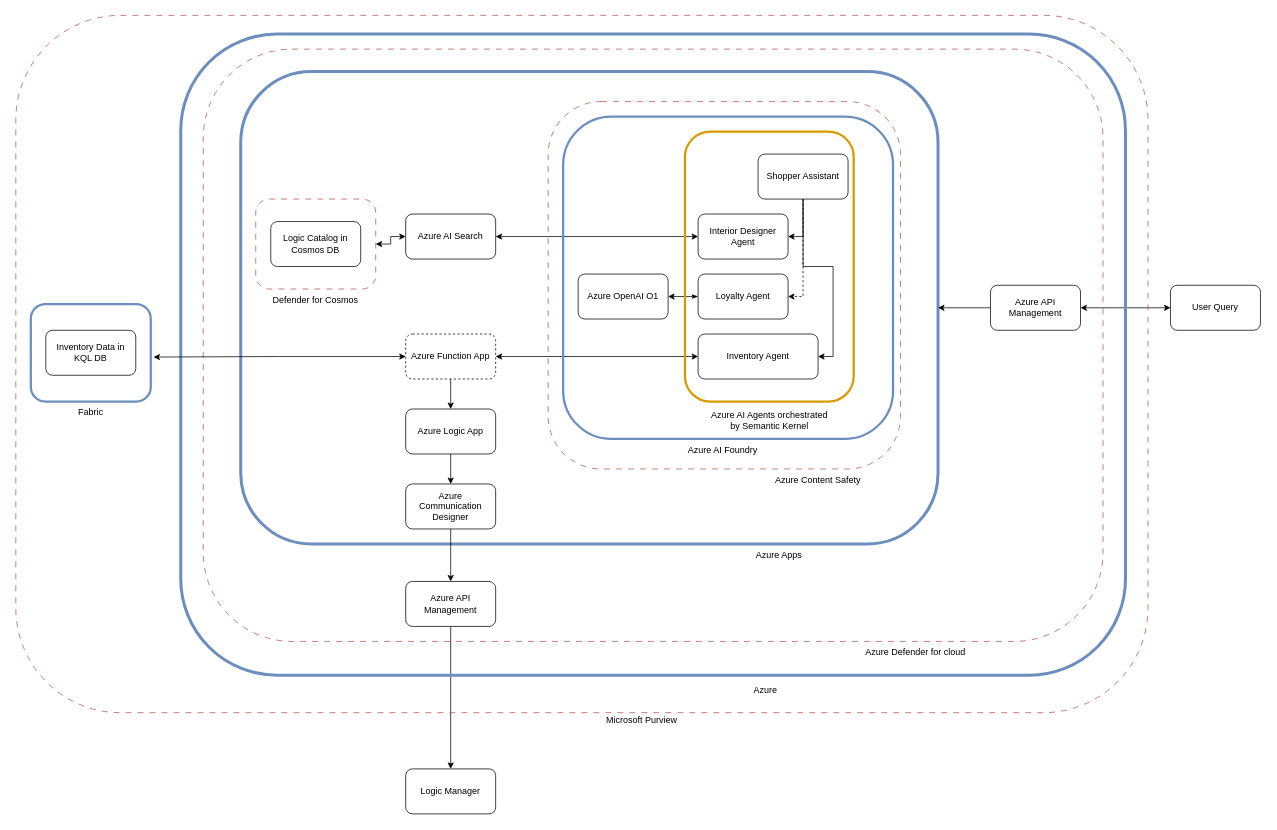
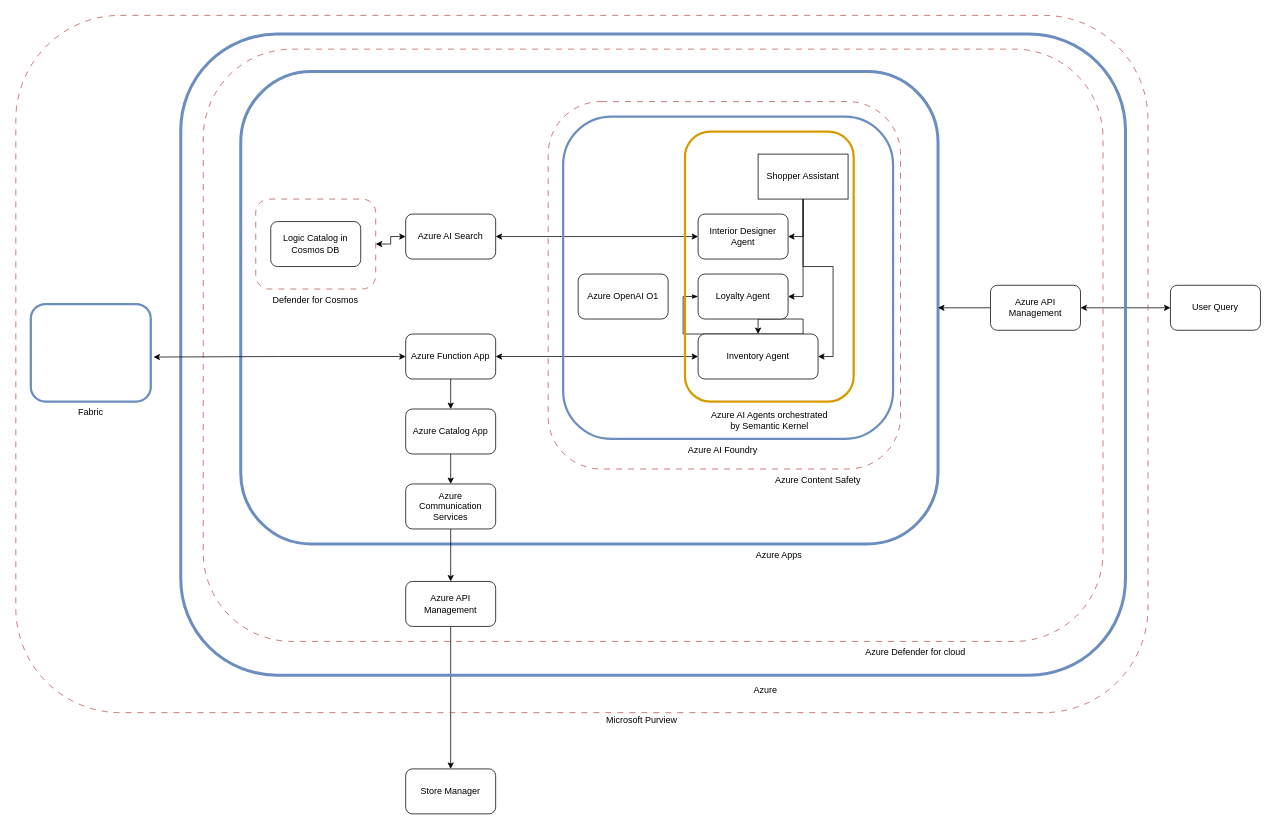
  <mxCell id="0" />
  <mxCell id="1" parent="0" />
  <mxCell id="2" style="edgeStyle=orthogonalEdgeStyle;rounded=0;orthogonalLoop=1;jettySize=auto;html=1;exitX=0.5;exitY=1;exitDx=0;exitDy=0;entryX=0.5;entryY=0;entryDx=0;entryDy=0;" edge="1" parent="1" source="3" target="6"><mxGeometry relative="1" as="geometry" /></mxCell>
- <mxCell id="3" value="Azure Function App" style="rounded=1;whiteSpace=wrap;html=1;dashed=1;" vertex="1" parent="1"><mxGeometry x="540" y="445" width="120" height="60" as="geometry" /></mxCell>
+ <mxCell id="3" value="Azure Function App" style="rounded=1;whiteSpace=wrap;html=1;" vertex="1" parent="1"><mxGeometry x="540" y="445" width="120" height="60" as="geometry" /></mxCell>
  <mxCell id="4" value="" style="rounded=1;whiteSpace=wrap;html=1;fillColor=none;strokeColor=#6c8ebf;strokeWidth=4;" vertex="1" parent="1"><mxGeometry x="320" y="95" width="930" height="630" as="geometry" /></mxCell>
  <mxCell id="5" style="edgeStyle=orthogonalEdgeStyle;rounded=0;orthogonalLoop=1;jettySize=auto;html=1;exitX=0.5;exitY=1;exitDx=0;exitDy=0;entryX=0.5;entryY=0;entryDx=0;entryDy=0;" edge="1" parent="1" source="6" target="8"><mxGeometry relative="1" as="geometry" /></mxCell>
- <mxCell id="6" value="Azure Logic App" style="rounded=1;whiteSpace=wrap;html=1;" vertex="1" parent="1"><mxGeometry x="540" y="545" width="120" height="60" as="geometry" /></mxCell>
+ <mxCell id="6" value="Azure Catalog App" style="rounded=1;whiteSpace=wrap;html=1;" vertex="1" parent="1"><mxGeometry x="540" y="545" width="120" height="60" as="geometry" /></mxCell>
  <mxCell id="7" style="edgeStyle=orthogonalEdgeStyle;rounded=0;orthogonalLoop=1;jettySize=auto;html=1;exitX=0.5;exitY=1;exitDx=0;exitDy=0;entryX=0.5;entryY=0;entryDx=0;entryDy=0;" edge="1" parent="1" source="8" target="39"><mxGeometry relative="1" as="geometry" /></mxCell>
- <mxCell id="8" value="Azure Communication Designer" style="rounded=1;whiteSpace=wrap;html=1;" vertex="1" parent="1"><mxGeometry x="540" y="645" width="120" height="60" as="geometry" /></mxCell>
- <mxCell id="9" value="Logic Manager" style="rounded=1;whiteSpace=wrap;html=1;" vertex="1" parent="1"><mxGeometry x="540" y="1025" width="120" height="60" as="geometry" /></mxCell>
+ <mxCell id="8" value="Azure Communication Services" style="rounded=1;whiteSpace=wrap;html=1;" vertex="1" parent="1"><mxGeometry x="540" y="645" width="120" height="60" as="geometry" /></mxCell>
+ <mxCell id="9" value="Store Manager" style="rounded=1;whiteSpace=wrap;html=1;" vertex="1" parent="1"><mxGeometry x="540" y="1025" width="120" height="60" as="geometry" /></mxCell>
  <mxCell id="10" value="" style="group" vertex="1" connectable="0" parent="1"><mxGeometry x="40" y="405" width="160" height="160" as="geometry" /></mxCell>
- <mxCell id="11" value="Inventory Data in KQL DB" style="rounded=1;whiteSpace=wrap;html=1;" vertex="1" parent="10"><mxGeometry x="20" y="35" width="120" height="60" as="geometry" /></mxCell>
  <mxCell id="12" value="" style="rounded=1;whiteSpace=wrap;html=1;fillColor=none;strokeWidth=3;strokeColor=#6c8ebf;" vertex="1" parent="10"><mxGeometry width="160" height="130" as="geometry" /></mxCell>
  <mxCell id="13" value="Fabric" style="text;html=1;align=center;verticalAlign=middle;whiteSpace=wrap;rounded=0;" vertex="1" parent="10"><mxGeometry x="50" y="130" width="60" height="30" as="geometry" /></mxCell>
  <mxCell id="14" value="Azure Apps" style="text;html=1;align=center;verticalAlign=middle;whiteSpace=wrap;rounded=0;" vertex="1" parent="1"><mxGeometry x="1002.5" y="725" width="70" height="30" as="geometry" /></mxCell>
  <mxCell id="15" value="Azure Content Safety" style="text;html=1;align=center;verticalAlign=middle;whiteSpace=wrap;rounded=0;container=0;" vertex="1" parent="1"><mxGeometry x="1030" y="625" width="120" height="30" as="geometry" /></mxCell>
  <mxCell id="16" value="Azure AI Foundry" style="text;html=1;align=center;verticalAlign=middle;whiteSpace=wrap;rounded=0;container=0;" vertex="1" parent="1"><mxGeometry x="912.5" y="585" width="100" height="30" as="geometry" /></mxCell>
  <mxCell id="17" value="Azure OpenAI O1" style="rounded=1;whiteSpace=wrap;html=1;container=0;" vertex="1" parent="1"><mxGeometry x="770" y="365" width="120" height="60" as="geometry" /></mxCell>
  <mxCell id="18" style="edgeStyle=orthogonalEdgeStyle;rounded=0;orthogonalLoop=1;jettySize=auto;html=1;exitX=0.5;exitY=1;exitDx=0;exitDy=0;entryX=1;entryY=0.5;entryDx=0;entryDy=0;" edge="1" parent="1" source="21" target="23"><mxGeometry relative="1" as="geometry" /></mxCell>
- <mxCell id="19" style="edgeStyle=orthogonalEdgeStyle;rounded=0;orthogonalLoop=1;jettySize=auto;html=1;exitX=0.5;exitY=1;exitDx=0;exitDy=0;entryX=1;entryY=0.5;entryDx=0;entryDy=0;dashed=1;" edge="1" parent="1" source="21" target="25"><mxGeometry relative="1" as="geometry" /></mxCell>
+ <mxCell id="19" style="edgeStyle=orthogonalEdgeStyle;rounded=0;orthogonalLoop=1;jettySize=auto;html=1;exitX=0.5;exitY=1;exitDx=0;exitDy=0;entryX=1;entryY=0.5;entryDx=0;entryDy=0;" edge="1" parent="1" source="21" target="25"><mxGeometry relative="1" as="geometry" /></mxCell>
  <mxCell id="20" style="edgeStyle=orthogonalEdgeStyle;rounded=0;orthogonalLoop=1;jettySize=auto;html=1;exitX=0.5;exitY=1;exitDx=0;exitDy=0;entryX=1;entryY=0.5;entryDx=0;entryDy=0;" edge="1" parent="1" source="21" target="27"><mxGeometry relative="1" as="geometry" /></mxCell>
- <mxCell id="21" value="Shopper Assistant" style="rounded=1;whiteSpace=wrap;html=1;container=0;" vertex="1" parent="1"><mxGeometry x="1010" y="205" width="120" height="60" as="geometry" /></mxCell>
+ <mxCell id="21" value="Shopper Assistant" style="whiteSpace=wrap;html=1;container=0;rounded=0;" vertex="1" parent="1"><mxGeometry x="1010" y="205" width="120" height="60" as="geometry" /></mxCell>
  <mxCell id="22" style="edgeStyle=orthogonalEdgeStyle;rounded=0;orthogonalLoop=1;jettySize=auto;html=1;exitX=0;exitY=0.5;exitDx=0;exitDy=0;entryX=1;entryY=0.5;entryDx=0;entryDy=0;startArrow=classic;startFill=1;" edge="1" parent="1" source="23" target="33"><mxGeometry relative="1" as="geometry" /></mxCell>
  <mxCell id="23" value="Interior Designer Agent" style="rounded=1;whiteSpace=wrap;html=1;container=0;" vertex="1" parent="1"><mxGeometry x="930" y="285" width="120" height="60" as="geometry" /></mxCell>
- <mxCell id="24" style="edgeStyle=orthogonalEdgeStyle;rounded=0;orthogonalLoop=1;jettySize=auto;html=1;exitX=0;exitY=0.5;exitDx=0;exitDy=0;entryX=1;entryY=0.5;entryDx=0;entryDy=0;strokeColor=default;startArrow=classicThin;startFill=1;" edge="1" parent="1" source="25" target="17"><mxGeometry relative="1" as="geometry" /></mxCell>
+ <mxCell id="24" style="edgeStyle=orthogonalEdgeStyle;rounded=0;orthogonalLoop=1;jettySize=auto;html=1;exitX=0;exitY=0.5;exitDx=0;exitDy=0;strokeColor=default;startArrow=classicThin;startFill=1;" edge="1" parent="1" source="25" target="27"><mxGeometry relative="1" as="geometry" /></mxCell>
  <mxCell id="25" value="Loyalty Agent" style="rounded=1;whiteSpace=wrap;html=1;container=0;" vertex="1" parent="1"><mxGeometry x="930" y="365" width="120" height="60" as="geometry" /></mxCell>
  <mxCell id="26" style="edgeStyle=orthogonalEdgeStyle;rounded=0;orthogonalLoop=1;jettySize=auto;html=1;exitX=0;exitY=0.5;exitDx=0;exitDy=0;entryX=1;entryY=0.5;entryDx=0;entryDy=0;startArrow=classic;startFill=1;" edge="1" parent="1" source="27" target="3"><mxGeometry relative="1" as="geometry" /></mxCell>
  <mxCell id="27" value="Inventory Agent" style="rounded=1;whiteSpace=wrap;html=1;container=0;" vertex="1" parent="1"><mxGeometry x="930" y="445" width="160" height="60" as="geometry" /></mxCell>
  <mxCell id="28" value="" style="rounded=1;whiteSpace=wrap;html=1;fillColor=none;strokeColor=#d79b00;strokeWidth=3;container=0;" vertex="1" parent="1"><mxGeometry x="912.5" y="175" width="225" height="360" as="geometry" /></mxCell>
  <mxCell id="29" value="Azure AI Agents orchestrated by Semantic Kernel" style="text;html=1;align=center;verticalAlign=middle;whiteSpace=wrap;rounded=0;container=0;" vertex="1" parent="1"><mxGeometry x="942.5" y="545" width="165" height="30" as="geometry" /></mxCell>
  <mxCell id="30" value="" style="rounded=1;whiteSpace=wrap;html=1;fillColor=none;strokeColor=#6c8ebf;strokeWidth=3;container=0;" vertex="1" parent="1"><mxGeometry x="750" y="155" width="440" height="430" as="geometry" /></mxCell>
  <mxCell id="31" value="" style="rounded=1;whiteSpace=wrap;html=1;fillColor=none;dashed=1;strokeColor=#b85450;strokeWidth=1;dashPattern=8 8;container=0;" vertex="1" parent="1"><mxGeometry x="730" y="135" width="470" height="490" as="geometry" /></mxCell>
  <mxCell id="32" style="edgeStyle=orthogonalEdgeStyle;rounded=0;orthogonalLoop=1;jettySize=auto;html=1;exitX=0;exitY=0.5;exitDx=0;exitDy=0;startArrow=classic;startFill=1;" edge="1" parent="1" source="33" target="47"><mxGeometry relative="1" as="geometry" /></mxCell>
  <mxCell id="33" value="Azure AI Search" style="rounded=1;whiteSpace=wrap;html=1;" vertex="1" parent="1"><mxGeometry x="540" y="285" width="120" height="60" as="geometry" /></mxCell>
  <mxCell id="34" style="edgeStyle=orthogonalEdgeStyle;rounded=0;orthogonalLoop=1;jettySize=auto;html=1;exitX=0;exitY=0.5;exitDx=0;exitDy=0;entryX=1;entryY=0.5;entryDx=0;entryDy=0;startArrow=classic;startFill=1;" edge="1" parent="1" source="35" target="37"><mxGeometry relative="1" as="geometry" /></mxCell>
  <mxCell id="35" value="User Query" style="rounded=1;whiteSpace=wrap;html=1;" vertex="1" parent="1"><mxGeometry x="1560" y="380" width="120" height="60" as="geometry" /></mxCell>
  <mxCell id="36" style="edgeStyle=orthogonalEdgeStyle;rounded=0;orthogonalLoop=1;jettySize=auto;html=1;exitX=0;exitY=0.5;exitDx=0;exitDy=0;entryX=1;entryY=0.5;entryDx=0;entryDy=0;" edge="1" parent="1" source="37" target="4"><mxGeometry relative="1" as="geometry" /></mxCell>
  <mxCell id="37" value="Azure API Management" style="rounded=1;whiteSpace=wrap;html=1;" vertex="1" parent="1"><mxGeometry x="1320" y="380" width="120" height="60" as="geometry" /></mxCell>
  <mxCell id="38" style="edgeStyle=orthogonalEdgeStyle;rounded=0;orthogonalLoop=1;jettySize=auto;html=1;exitX=0.5;exitY=1;exitDx=0;exitDy=0;entryX=0.5;entryY=0;entryDx=0;entryDy=0;" edge="1" parent="1" source="39" target="9"><mxGeometry relative="1" as="geometry" /></mxCell>
  <mxCell id="39" value="Azure API Management" style="rounded=1;whiteSpace=wrap;html=1;" vertex="1" parent="1"><mxGeometry x="540" y="775" width="120" height="60" as="geometry" /></mxCell>
  <mxCell id="40" value="" style="rounded=1;whiteSpace=wrap;html=1;fillColor=none;strokeColor=#b85450;dashed=1;dashPattern=8 8;" vertex="1" parent="1"><mxGeometry x="270" y="65" width="1200" height="790" as="geometry" /></mxCell>
  <mxCell id="41" value="Azure Defender for cloud" style="text;html=1;align=center;verticalAlign=middle;whiteSpace=wrap;rounded=0;" vertex="1" parent="1"><mxGeometry x="1150" y="855" width="140" height="30" as="geometry" /></mxCell>
  <mxCell id="42" value="" style="rounded=1;whiteSpace=wrap;html=1;fillColor=none;strokeColor=#6c8ebf;strokeWidth=4;" vertex="1" parent="1"><mxGeometry x="240" width="1260" height="855" as="geometry" y="45" /></mxCell>
  <mxCell id="43" value="" style="rounded=1;whiteSpace=wrap;html=1;fillColor=none;strokeColor=#b85450;dashed=1;dashPattern=8 8;" vertex="1" parent="1"><mxGeometry x="20" y="20" width="1510" height="930" as="geometry" /></mxCell>
  <mxCell id="44" value="Azure" style="text;html=1;align=center;verticalAlign=middle;whiteSpace=wrap;rounded=0;" vertex="1" parent="1"><mxGeometry x="990" y="905" width="60" height="30" as="geometry" /></mxCell>
  <mxCell id="45" value="Microsoft Purview" style="text;html=1;align=center;verticalAlign=middle;whiteSpace=wrap;rounded=0;" vertex="1" parent="1"><mxGeometry x="800" y="945" width="110" height="30" as="geometry" /></mxCell>
  <mxCell id="46" value="Logic Catalog in Cosmos DB" style="rounded=1;whiteSpace=wrap;html=1;" vertex="1" parent="1"><mxGeometry x="360" y="295" width="120" height="60" as="geometry" /></mxCell>
  <mxCell id="47" value="" style="rounded=1;whiteSpace=wrap;html=1;fillColor=none;strokeColor=#b85450;strokeWidth=1;dashed=1;dashPattern=8 8;" vertex="1" parent="1"><mxGeometry x="340" y="265" width="160" height="120" as="geometry" /></mxCell>
  <mxCell id="48" value="Defender for Cosmos" style="text;html=1;align=center;verticalAlign=middle;whiteSpace=wrap;rounded=0;" vertex="1" parent="1"><mxGeometry x="360" y="385" width="120" height="30" as="geometry" /></mxCell>
  <mxCell id="49" style="edgeStyle=orthogonalEdgeStyle;rounded=0;orthogonalLoop=1;jettySize=auto;html=1;exitX=0;exitY=0.5;exitDx=0;exitDy=0;entryX=1.023;entryY=0.544;entryDx=0;entryDy=0;entryPerimeter=0;startArrow=classic;startFill=1;" edge="1" parent="1" source="3" target="12"><mxGeometry relative="1" as="geometry" /></mxCell>
